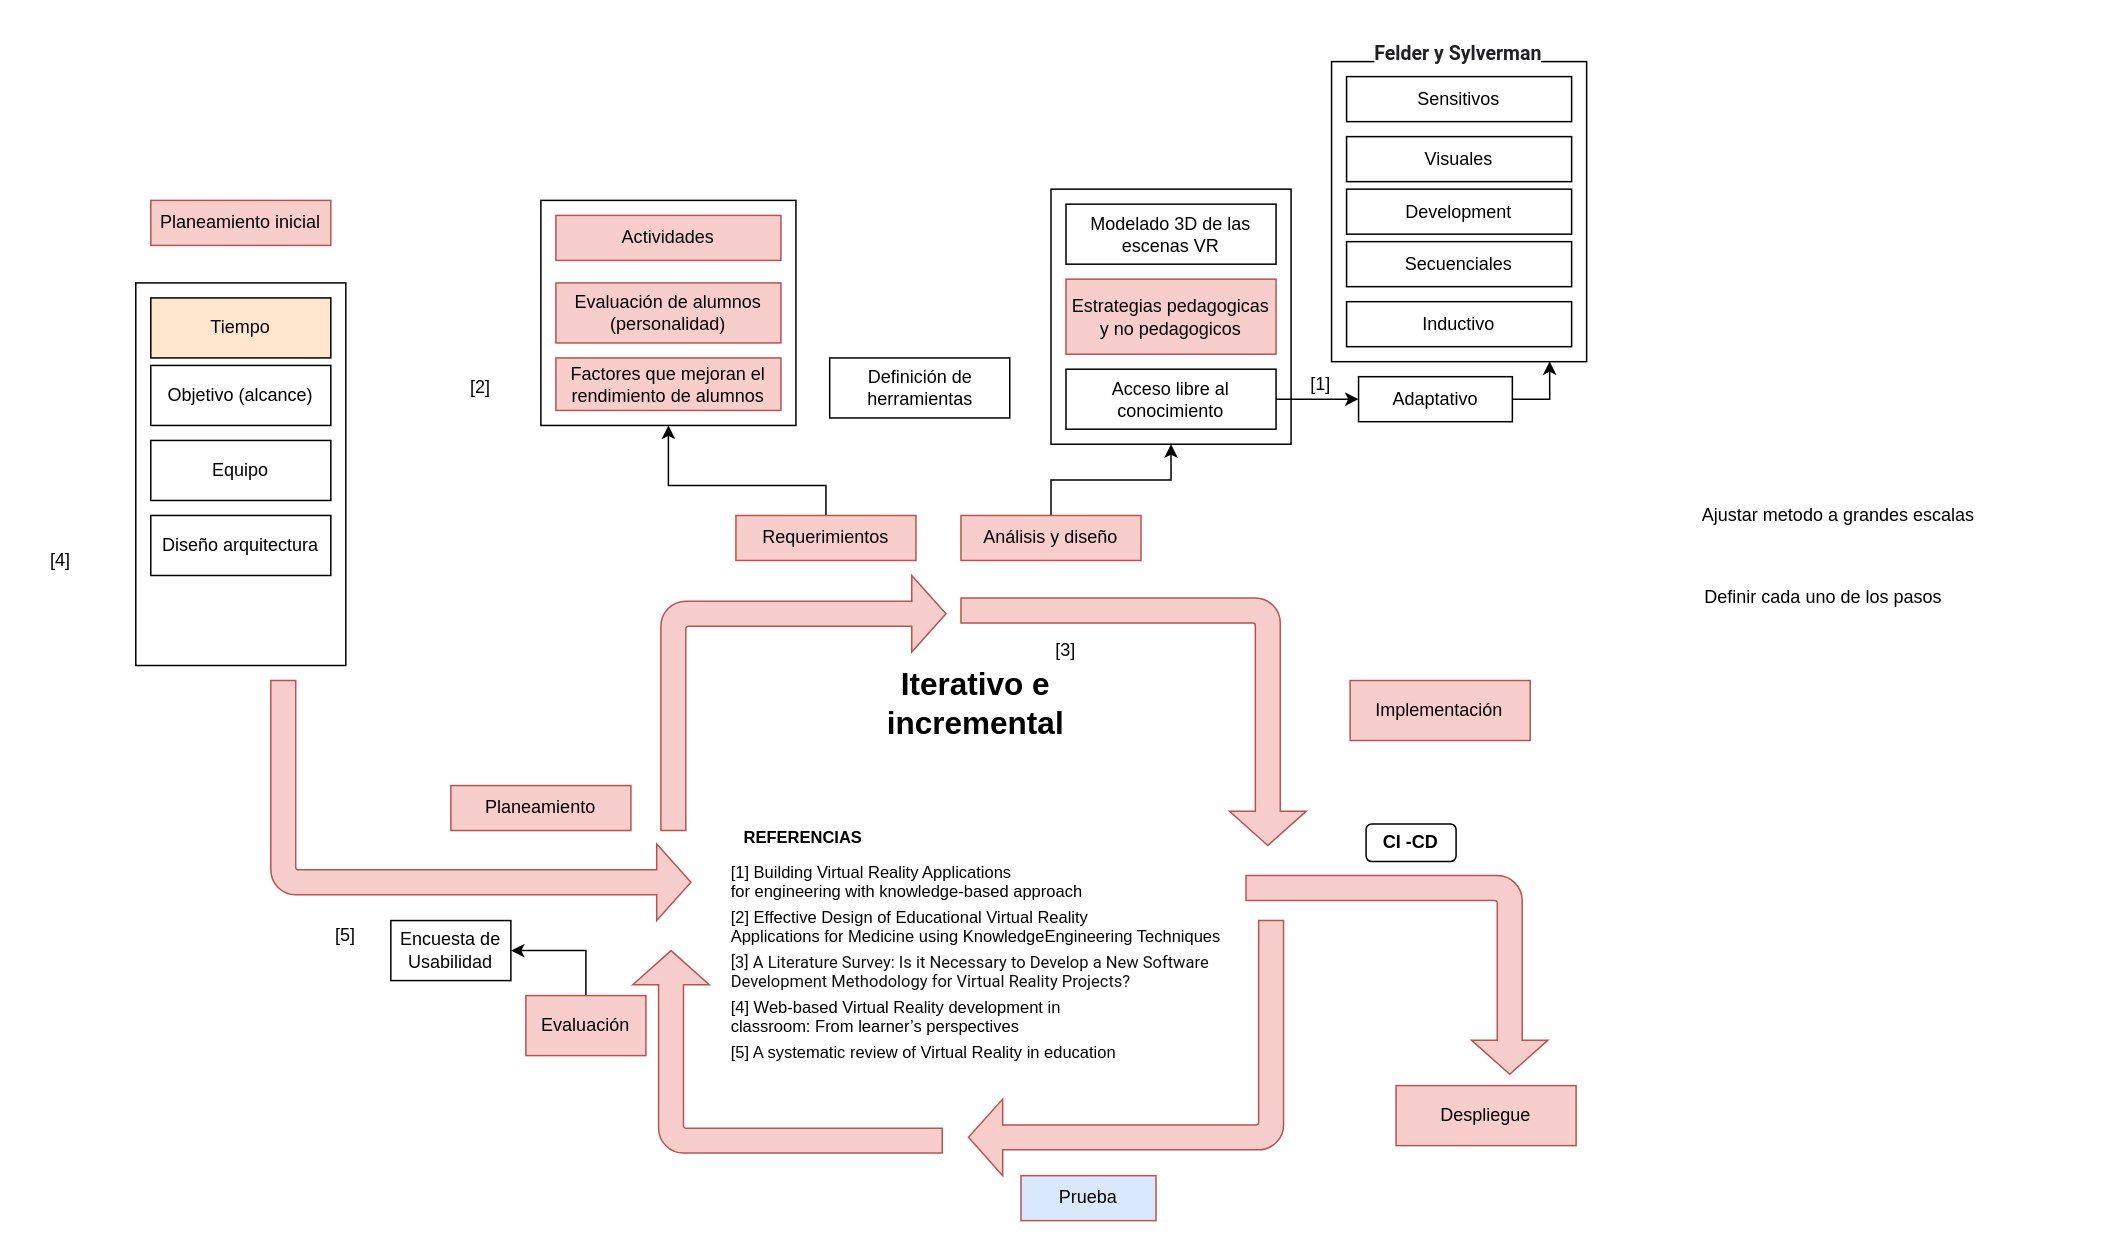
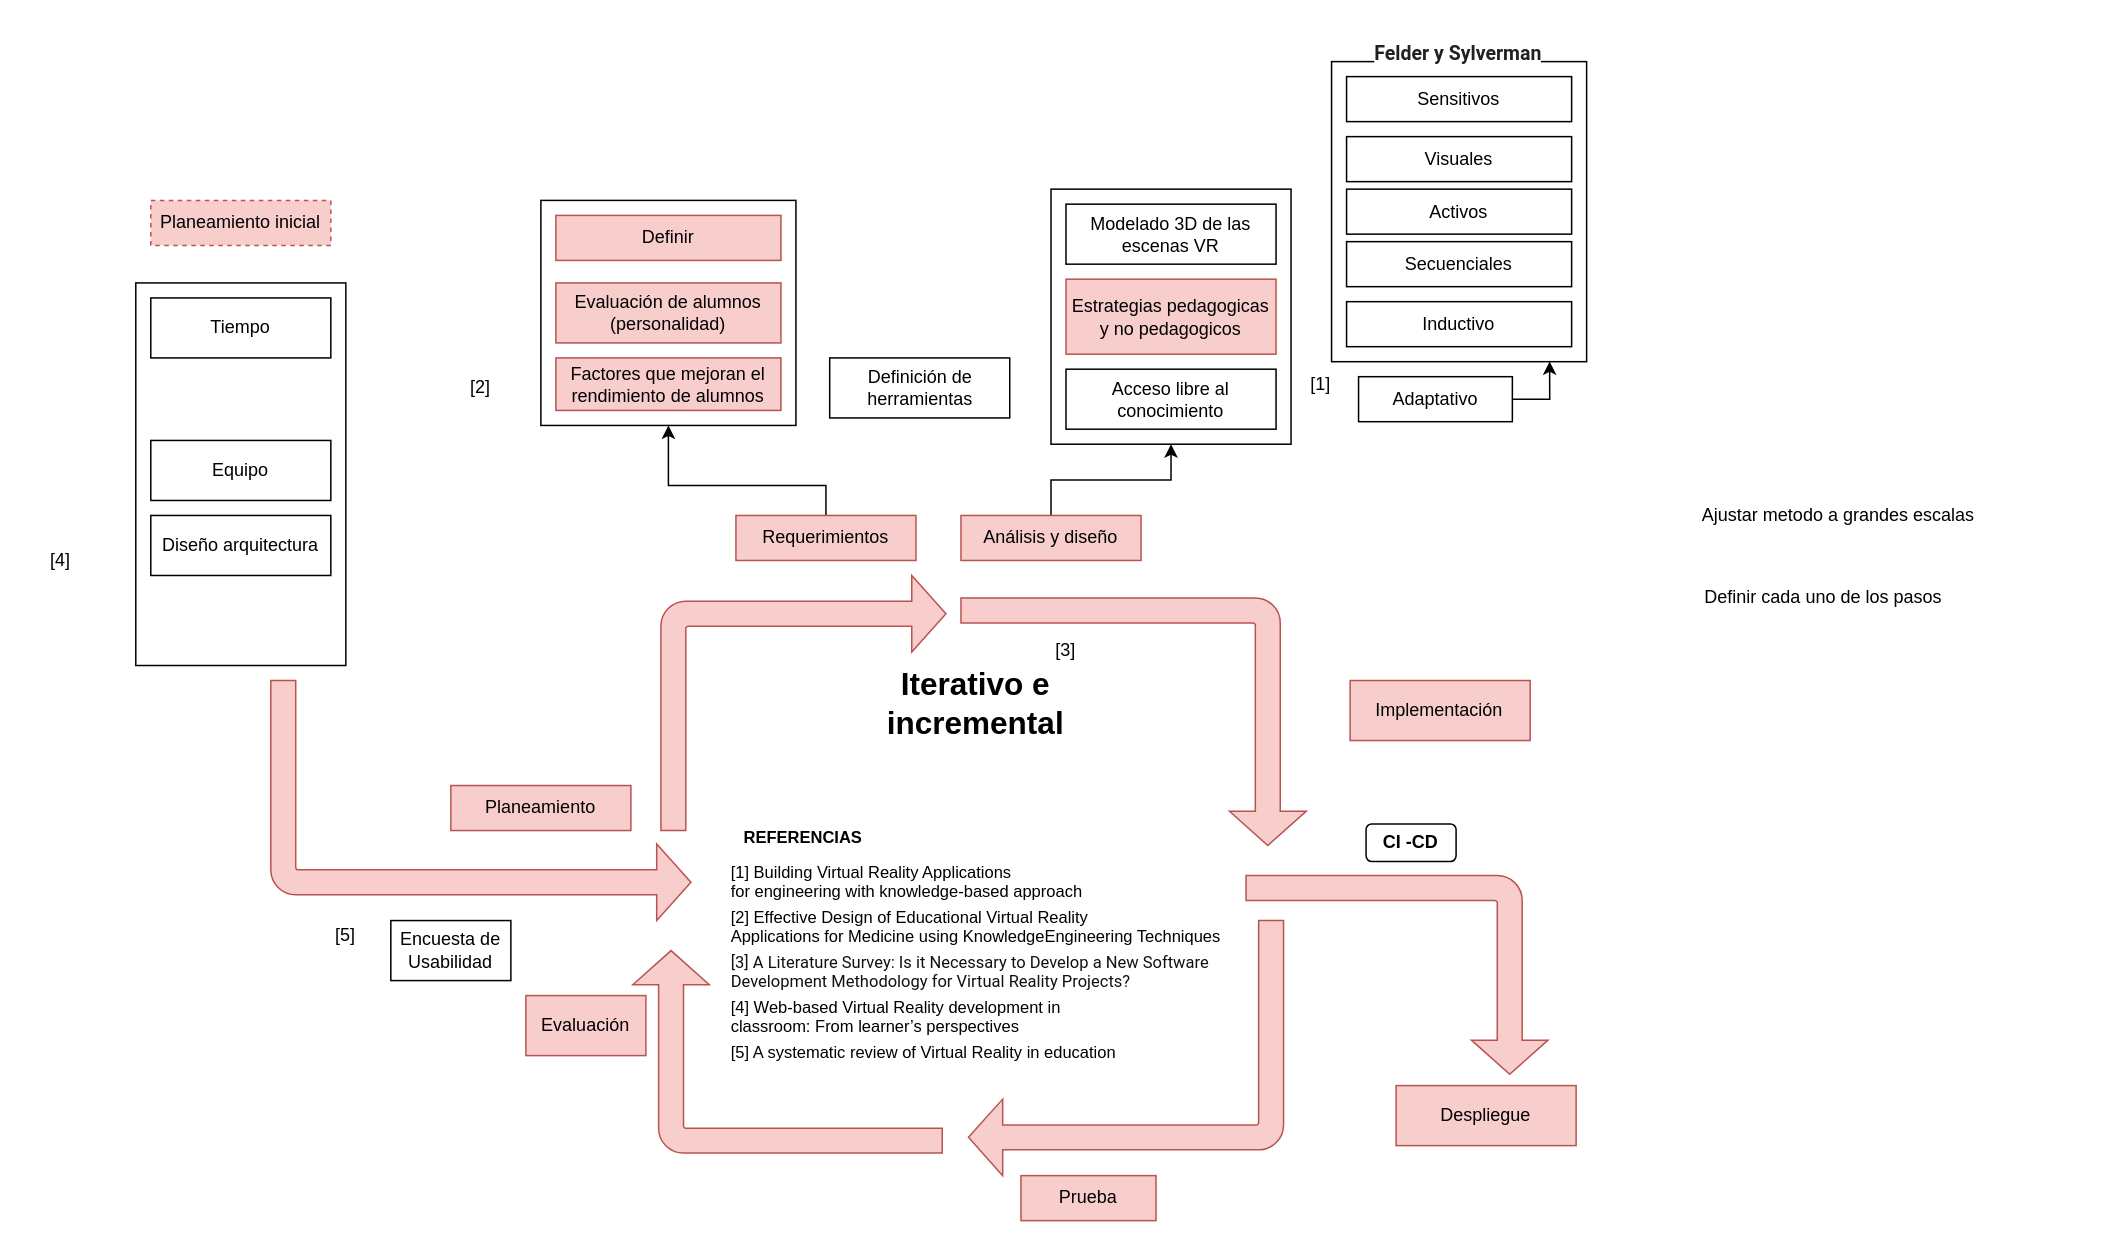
  <mxCell id="0" />
  <mxCell id="1" parent="0" />
  <mxCell id="2" value="" style="rounded=0;whiteSpace=wrap;html=1;fontSize=21;" vertex="1" parent="1"><mxGeometry x="90" y="188" width="140" height="255" as="geometry" /></mxCell>
  <mxCell id="3" value="" style="rounded=0;whiteSpace=wrap;html=1;" vertex="1" parent="1"><mxGeometry x="887" y="40.5" width="170" height="200" as="geometry" /></mxCell>
  <mxCell id="4" value="" style="rounded=0;whiteSpace=wrap;html=1;" vertex="1" parent="1"><mxGeometry x="360" y="133" width="170" height="150" as="geometry" /></mxCell>
  <mxCell id="5" value="[5] A systematic review of Virtual Reality in education" style="text;whiteSpace=wrap;html=1;fontSize=11;" vertex="1" parent="1"><mxGeometry x="485" y="688" width="290" height="30" as="geometry" /></mxCell>
  <mxCell id="6" value="&lt;h1 class=&quot;nova-e-text nova-e-text--size-xl nova-e-text--family-sans-serif nova-e-text--spacing-none nova-e-text--color-grey-900 research-detail-header-section__title&quot; style=&quot;margin-top: 0px; color: rgb(17, 17, 17); font-weight: 400; font-family: roboto, arial, sans-serif; font-size: 11px; line-height: 1.2; margin-bottom: 0px; padding: 10px 0px 5px; font-style: normal; letter-spacing: normal; text-align: left; text-indent: 0px; text-transform: none; word-spacing: 0px; background-color: rgb(255, 255, 255);&quot;&gt;[3] A Literature Survey: Is it Necessary to Develop a New Software Development Methodology for Virtual Reality Projects?&lt;/h1&gt;" style="text;whiteSpace=wrap;html=1;fontSize=11;" vertex="1" parent="1"><mxGeometry x="485" y="618" width="350" height="50" as="geometry" /></mxCell>
  <mxCell id="7" value="" style="rounded=0;whiteSpace=wrap;html=1;fontSize=21;" vertex="1" parent="1"><mxGeometry x="700" y="125.5" width="160" height="170" as="geometry" /></mxCell>
- <mxCell id="8" value="Prueba" style="rounded=0;whiteSpace=wrap;html=1;fillColor=#dae8fc;strokeColor=#b85450;" vertex="1" parent="1"><mxGeometry x="680" y="783" width="90" height="30" as="geometry" /></mxCell>
- <mxCell id="9" value="Planeamiento inicial" style="rounded=0;whiteSpace=wrap;html=1;fillColor=#f8cecc;strokeColor=#b85450;" vertex="1" parent="1"><mxGeometry x="100" y="133" width="120" height="30" as="geometry" /></mxCell>
+ <mxCell id="8" value="Prueba" style="rounded=0;whiteSpace=wrap;html=1;fillColor=#f8cecc;strokeColor=#b85450;" vertex="1" parent="1"><mxGeometry x="680" y="783" width="90" height="30" as="geometry" /></mxCell>
+ <mxCell id="9" value="Planeamiento inicial" style="rounded=0;whiteSpace=wrap;html=1;fillColor=#f8cecc;strokeColor=#b85450;dashed=1;" vertex="1" parent="1"><mxGeometry x="100" y="133" width="120" height="30" as="geometry" /></mxCell>
  <mxCell id="10" value="Planeamiento" style="rounded=0;whiteSpace=wrap;html=1;fillColor=#f8cecc;strokeColor=#b85450;" vertex="1" parent="1"><mxGeometry x="300" y="523" width="120" height="30" as="geometry" /></mxCell>
  <mxCell id="11" style="edgeStyle=orthogonalEdgeStyle;rounded=0;orthogonalLoop=1;jettySize=auto;html=1;exitX=0.5;exitY=0;exitDx=0;exitDy=0;entryX=0.5;entryY=1;entryDx=0;entryDy=0;" edge="1" parent="1" source="12" target="4"><mxGeometry relative="1" as="geometry"><mxPoint x="535" y="303" as="targetPoint" /><Array as="points"><mxPoint x="550" y="323" /><mxPoint x="445" y="323" /></Array></mxGeometry></mxCell>
  <mxCell id="12" value="Requerimientos" style="rounded=0;whiteSpace=wrap;html=1;fillColor=#f8cecc;strokeColor=#b85450;" vertex="1" parent="1"><mxGeometry x="490" y="343" width="120" height="30" as="geometry" /></mxCell>
  <mxCell id="13" value="Despliegue" style="rounded=0;whiteSpace=wrap;html=1;fillColor=#f8cecc;strokeColor=#b85450;" vertex="1" parent="1"><mxGeometry x="930" y="723" width="120" height="40" as="geometry" /></mxCell>
- <mxCell id="14" style="edgeStyle=orthogonalEdgeStyle;rounded=0;orthogonalLoop=1;jettySize=auto;html=1;exitX=0.5;exitY=0;exitDx=0;exitDy=0;entryX=1;entryY=0.5;entryDx=0;entryDy=0;" edge="1" parent="1" source="15" target="26"><mxGeometry relative="1" as="geometry" /></mxCell>
  <mxCell id="15" value="Evaluación" style="rounded=0;whiteSpace=wrap;html=1;fillColor=#f8cecc;strokeColor=#b85450;" vertex="1" parent="1"><mxGeometry x="350" y="663" width="80" height="40" as="geometry" /></mxCell>
  <mxCell id="16" value="Iterativo e incremental" style="text;html=1;strokeColor=none;fillColor=none;align=center;verticalAlign=middle;whiteSpace=wrap;rounded=0;fontStyle=1;fontSize=21;" vertex="1" parent="1"><mxGeometry x="550" y="458" width="200" height="20" as="geometry" /></mxCell>
  <mxCell id="17" value="Definición de herramientas" style="rounded=0;whiteSpace=wrap;html=1;" vertex="1" parent="1"><mxGeometry x="552.5" y="238" width="120" height="40" as="geometry" /></mxCell>
  <mxCell id="18" value="" style="html=1;shadow=0;dashed=0;align=center;verticalAlign=middle;shape=mxgraph.arrows2.bendArrow;dy=8.3;dx=22.8;notch=0;arrowHead=51;rounded=1;rotation=0;flipV=1;fillColor=#f8cecc;strokeColor=#b85450;" vertex="1" parent="1"><mxGeometry x="180" y="453" width="280" height="160" as="geometry" /></mxCell>
  <mxCell id="19" value="" style="html=1;shadow=0;dashed=0;align=center;verticalAlign=middle;shape=mxgraph.arrows2.bendArrow;dy=8.3;dx=22.8;notch=0;arrowHead=51;rounded=1;rotation=0;flipV=0;flipH=0;fillColor=#f8cecc;strokeColor=#b85450;" vertex="1" parent="1"><mxGeometry x="440" y="383" width="190" height="170" as="geometry" /></mxCell>
  <mxCell id="20" value="" style="html=1;shadow=0;dashed=0;align=center;verticalAlign=middle;shape=mxgraph.arrows2.bendArrow;dy=8.3;dx=22.8;notch=0;arrowHead=51;rounded=1;rotation=90;flipV=0;flipH=0;fillColor=#f8cecc;strokeColor=#b85450;" vertex="1" parent="1"><mxGeometry x="672.5" y="365.5" width="165" height="230" as="geometry" /></mxCell>
  <mxCell id="21" style="edgeStyle=orthogonalEdgeStyle;rounded=0;orthogonalLoop=1;jettySize=auto;html=1;exitX=0.5;exitY=0;exitDx=0;exitDy=0;entryX=0.5;entryY=1;entryDx=0;entryDy=0;" edge="1" parent="1" source="22" target="7"><mxGeometry relative="1" as="geometry" /></mxCell>
  <mxCell id="22" value="Análisis y diseño" style="rounded=0;whiteSpace=wrap;html=1;fillColor=#f8cecc;strokeColor=#b85450;" vertex="1" parent="1"><mxGeometry x="640" y="343" width="120" height="30" as="geometry" /></mxCell>
  <mxCell id="23" value="" style="html=1;shadow=0;dashed=0;align=center;verticalAlign=middle;shape=mxgraph.arrows2.bendArrow;dy=8.3;dx=22.8;notch=0;arrowHead=51;rounded=1;rotation=90;flipV=0;flipH=0;fillColor=#f8cecc;strokeColor=#b85450;" vertex="1" parent="1"><mxGeometry x="864.38" y="548.63" width="132.5" height="201.25" as="geometry" /></mxCell>
  <mxCell id="24" value="" style="html=1;shadow=0;dashed=0;align=center;verticalAlign=middle;shape=mxgraph.arrows2.bendArrow;dy=8.3;dx=22.8;notch=0;arrowHead=51;rounded=1;rotation=-180;flipV=0;flipH=0;fillColor=#f8cecc;strokeColor=#b85450;" vertex="1" parent="1"><mxGeometry x="645" y="613" width="210" height="170" as="geometry" /></mxCell>
  <mxCell id="25" value="" style="html=1;shadow=0;dashed=0;align=center;verticalAlign=middle;shape=mxgraph.arrows2.bendArrow;dy=8.3;dx=22.8;notch=0;arrowHead=51;rounded=1;rotation=-90;flipV=0;flipH=0;fillColor=#f8cecc;strokeColor=#b85450;" vertex="1" parent="1"><mxGeometry x="456.88" y="597.38" width="135" height="206.25" as="geometry" /></mxCell>
  <mxCell id="26" value="Encuesta de Usabilidad" style="rounded=0;whiteSpace=wrap;html=1;" vertex="1" parent="1"><mxGeometry x="260" y="613" width="80" height="40" as="geometry" /></mxCell>
  <mxCell id="27" value="CI -CD" style="rounded=1;whiteSpace=wrap;html=1;fontSize=12;fontStyle=1" vertex="1" parent="1"><mxGeometry x="910" y="548.63" width="60" height="25" as="geometry" /></mxCell>
  <mxCell id="28" value="Implementación" style="rounded=0;whiteSpace=wrap;html=1;fillColor=#f8cecc;strokeColor=#b85450;" vertex="1" parent="1"><mxGeometry x="899.38" y="453" width="120" height="40" as="geometry" /></mxCell>
  <mxCell id="29" value="Diseño arquitectura" style="rounded=0;whiteSpace=wrap;html=1;" vertex="1" parent="1"><mxGeometry x="100" y="343" width="120" height="40" as="geometry" /></mxCell>
  <mxCell id="30" value="Modelado 3D de las escenas VR" style="rounded=0;whiteSpace=wrap;html=1;" vertex="1" parent="1"><mxGeometry x="710" y="135.5" width="140" height="40" as="geometry" /></mxCell>
- <mxCell id="31" style="edgeStyle=orthogonalEdgeStyle;rounded=0;orthogonalLoop=1;jettySize=auto;html=1;exitX=1;exitY=0.5;exitDx=0;exitDy=0;entryX=0;entryY=0.5;entryDx=0;entryDy=0;" edge="1" parent="1" source="32" target="44"><mxGeometry relative="1" as="geometry" /></mxCell>
  <mxCell id="32" value="Acceso libre al conocimiento" style="rounded=0;whiteSpace=wrap;html=1;" vertex="1" parent="1"><mxGeometry x="710" y="245.5" width="140" height="40" as="geometry" /></mxCell>
  <mxCell id="33" value="[1] Building Virtual Reality Applications&lt;br style=&quot;font-size: 11px&quot;&gt;for engineering with knowledge-based approach" style="text;whiteSpace=wrap;html=1;fontSize=11;" vertex="1" parent="1"><mxGeometry x="485" y="568" width="910" height="40" as="geometry" /></mxCell>
  <mxCell id="34" value="[1]" style="text;html=1;strokeColor=none;fillColor=none;align=center;verticalAlign=middle;whiteSpace=wrap;rounded=0;" vertex="1" parent="1"><mxGeometry x="860" y="245.5" width="40" height="20" as="geometry" /></mxCell>
  <mxCell id="35" value="[2] Effective Design of Educational Virtual Reality&lt;br style=&quot;font-size: 11px;&quot;&gt;Applications for Medicine using KnowledgeEngineering Techniques" style="text;whiteSpace=wrap;html=1;fontSize=11;" vertex="1" parent="1"><mxGeometry x="485" y="598" width="380" height="40" as="geometry" /></mxCell>
  <mxCell id="36" value="[3]" style="text;html=1;strokeColor=none;fillColor=none;align=center;verticalAlign=middle;whiteSpace=wrap;rounded=0;" vertex="1" parent="1"><mxGeometry x="690" y="423" width="40" height="20" as="geometry" /></mxCell>
  <mxCell id="37" value="[2]" style="text;html=1;strokeColor=none;fillColor=none;align=center;verticalAlign=middle;whiteSpace=wrap;rounded=0;" vertex="1" parent="1"><mxGeometry x="300" y="248" width="40" height="20" as="geometry" /></mxCell>
  <mxCell id="38" value="[4] Web-based Virtual Reality development in&lt;br style=&quot;font-size: 11px;&quot;&gt;classroom: From learner’s perspectives" style="text;whiteSpace=wrap;html=1;fontSize=11;" vertex="1" parent="1"><mxGeometry x="485" y="658" width="250" height="40" as="geometry" /></mxCell>
  <mxCell id="39" value="REFERENCIAS" style="text;html=1;strokeColor=none;fillColor=none;align=center;verticalAlign=middle;whiteSpace=wrap;rounded=0;fontSize=11;fontStyle=1" vertex="1" parent="1"><mxGeometry x="515" y="548" width="40" height="20" as="geometry" /></mxCell>
  <mxCell id="40" value="[4]" style="text;html=1;strokeColor=none;fillColor=none;align=center;verticalAlign=middle;whiteSpace=wrap;rounded=0;" vertex="1" parent="1"><mxGeometry x="20" y="363" width="40" height="20" as="geometry" /></mxCell>
  <mxCell id="41" value="[5]" style="text;html=1;strokeColor=none;fillColor=none;align=center;verticalAlign=middle;whiteSpace=wrap;rounded=0;" vertex="1" parent="1"><mxGeometry x="210" y="613" width="40" height="20" as="geometry" /></mxCell>
  <mxCell id="42" value="Estrategias pedagogicas y no pedagogicos" style="rounded=0;whiteSpace=wrap;html=1;fillColor=#f8cecc;strokeColor=#b85450;" vertex="1" parent="1"><mxGeometry x="710" y="185.5" width="140" height="50" as="geometry" /></mxCell>
  <mxCell id="43" style="edgeStyle=orthogonalEdgeStyle;rounded=0;orthogonalLoop=1;jettySize=auto;html=1;exitX=1;exitY=0.5;exitDx=0;exitDy=0;entryX=0.855;entryY=0.999;entryDx=0;entryDy=0;entryPerimeter=0;" edge="1" parent="1" source="44" target="3"><mxGeometry relative="1" as="geometry" /></mxCell>
  <mxCell id="44" value="Adaptativo" style="rounded=0;whiteSpace=wrap;html=1;" vertex="1" parent="1"><mxGeometry x="905" y="250.5" width="102.5" height="30" as="geometry" /></mxCell>
  <mxCell id="45" value="Evaluación de alumnos (personalidad)" style="rounded=0;whiteSpace=wrap;html=1;fillColor=#f8cecc;strokeColor=#b85450;" vertex="1" parent="1"><mxGeometry x="370" y="188" width="150" height="40" as="geometry" /></mxCell>
  <mxCell id="46" value="&lt;span style=&quot;color: rgb(32, 33, 36); font-family: roboto, arial, sans-serif; font-size: 13px; font-style: normal; letter-spacing: normal; text-align: left; text-indent: 0px; text-transform: none; word-spacing: 0px; background-color: rgb(255, 255, 255); display: inline; float: none;&quot;&gt;Felder y Sylverman&lt;/span&gt;" style="text;whiteSpace=wrap;html=1;fontStyle=1" vertex="1" parent="1"><mxGeometry x="914" y="20.5" width="136" height="30" as="geometry" /></mxCell>
- <mxCell id="47" value="Actividades" style="rounded=0;whiteSpace=wrap;html=1;fillColor=#f8cecc;strokeColor=#b85450;" vertex="1" parent="1"><mxGeometry x="370" y="143" width="150" height="30" as="geometry" /></mxCell>
+ <mxCell id="47" value="Definir" style="rounded=0;whiteSpace=wrap;html=1;fillColor=#f8cecc;strokeColor=#b85450;" vertex="1" parent="1"><mxGeometry x="370" y="143" width="150" height="30" as="geometry" /></mxCell>
  <mxCell id="48" value="Factores que mejoran el rendimiento de alumnos" style="rounded=0;whiteSpace=wrap;html=1;fillColor=#f8cecc;strokeColor=#b85450;" vertex="1" parent="1"><mxGeometry x="370" y="238" width="150" height="35" as="geometry" /></mxCell>
  <mxCell id="49" value="Visuales" style="rounded=0;whiteSpace=wrap;html=1;" vertex="1" parent="1"><mxGeometry x="897" y="90.5" width="150" height="30" as="geometry" /></mxCell>
  <mxCell id="50" value="Sensitivos" style="rounded=0;whiteSpace=wrap;html=1;" vertex="1" parent="1"><mxGeometry x="897" y="50.5" width="150" height="30" as="geometry" /></mxCell>
- <mxCell id="51" value="Development" style="rounded=0;whiteSpace=wrap;html=1;" vertex="1" parent="1"><mxGeometry x="897" y="125.5" width="150" height="30" as="geometry" /></mxCell>
+ <mxCell id="51" value="Activos" style="rounded=0;whiteSpace=wrap;html=1;" vertex="1" parent="1"><mxGeometry x="897" y="125.5" width="150" height="30" as="geometry" /></mxCell>
  <mxCell id="52" value="Secuenciales" style="rounded=0;whiteSpace=wrap;html=1;" vertex="1" parent="1"><mxGeometry x="897" y="160.5" width="150" height="30" as="geometry" /></mxCell>
  <mxCell id="53" value="Inductivo" style="rounded=0;whiteSpace=wrap;html=1;" vertex="1" parent="1"><mxGeometry x="897" y="200.5" width="150" height="30" as="geometry" /></mxCell>
  <mxCell id="54" value="Equipo" style="rounded=0;whiteSpace=wrap;html=1;" vertex="1" parent="1"><mxGeometry x="100" y="293" width="120" height="40" as="geometry" /></mxCell>
- <mxCell id="55" value="Objetivo (alcance)" style="rounded=0;whiteSpace=wrap;html=1;" vertex="1" parent="1"><mxGeometry x="100" y="243" width="120" height="40" as="geometry" /></mxCell>
- <mxCell id="56" value="Tiempo" style="rounded=0;whiteSpace=wrap;html=1;fillColor=#ffe6cc;" vertex="1" parent="1"><mxGeometry x="100" y="198" width="120" height="40" as="geometry" /></mxCell>
+ <mxCell id="56" value="Tiempo" style="rounded=0;whiteSpace=wrap;html=1;" vertex="1" parent="1"><mxGeometry x="100" y="198" width="120" height="40" as="geometry" /></mxCell>
  <mxCell id="57" value="Ajustar metodo a grandes escalas" style="text;html=1;strokeColor=none;fillColor=none;align=center;verticalAlign=middle;whiteSpace=wrap;rounded=0;" vertex="1" parent="1"><mxGeometry x="1060" y="333" width="330" height="20" as="geometry" /></mxCell>
  <mxCell id="58" value="Definir cada uno de los pasos" style="text;html=1;strokeColor=none;fillColor=none;align=center;verticalAlign=middle;whiteSpace=wrap;rounded=0;" vertex="1" parent="1"><mxGeometry x="1050" y="388" width="330" height="20" as="geometry" /></mxCell>
